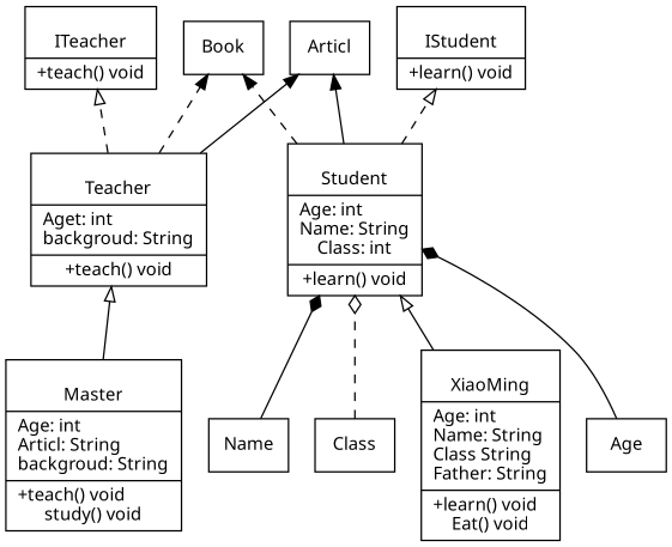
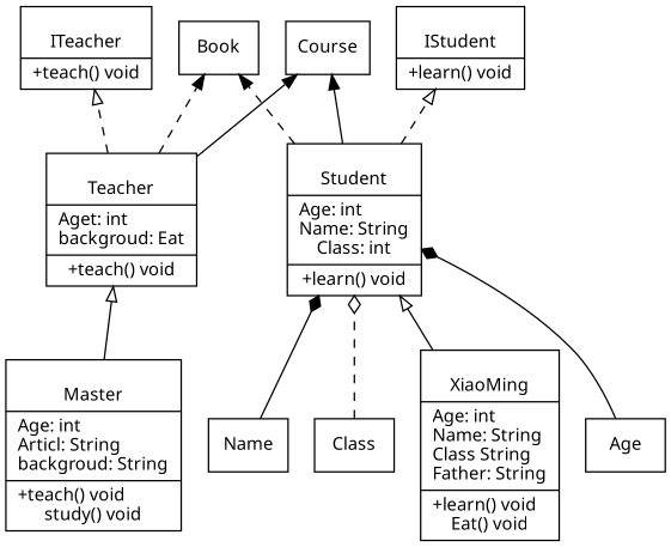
  digraph {
    fontname=KaiTi
    fontsize=12
    rankdir=BT
    node [fontname=KaiTi fontsize=12 shape=record]
    n1 [label="{\n				Master|Age: int\lArticl: String\lbackgroud: String|+teach() void\lstudy() void\n		}"]
-   n2 [label="{\n				Teacher|Aget: int\lbackgroud: String|+teach() void\n		}"]
+   n2 [label="{\n				Teacher|Aget: int\lbackgroud: Eat|+teach() void\n		}"]
    n3 [label="{\n				ITeacher|+teach() void\n		}"]
    Book
-   Course [label=Articl]
+   Course
    n6 [label="{\n				Student|Age: int\lName: String\lClass: int|+learn() void\n		}"]
    n7 [label="{\n				IStudent|+learn() void\n		}"]
    Class
    n9 [label="{\n				XiaoMing|Age: int\lName: String\lClass String\lFather: String|+learn() void\lEat() void\n		}"]
    Age
    Name
    n1 -> n2 [arrowhead=empty]
    n2 -> n3 [arrowhead=empty style=dashed]
    n2 -> Book [style=dashed]
    n2 -> Course
    n6 -> Book [style=dashed]
    n6 -> Course
    n6 -> n7 [arrowhead=empty style=dashed]
    Class -> n6 [arrowhead=ediamond style=dashed]
    n9 -> n6 [arrowhead=empty]
    Age -> n6 [arrowhead=diamond]
    Name -> n6 [arrowhead=diamond]
  }
